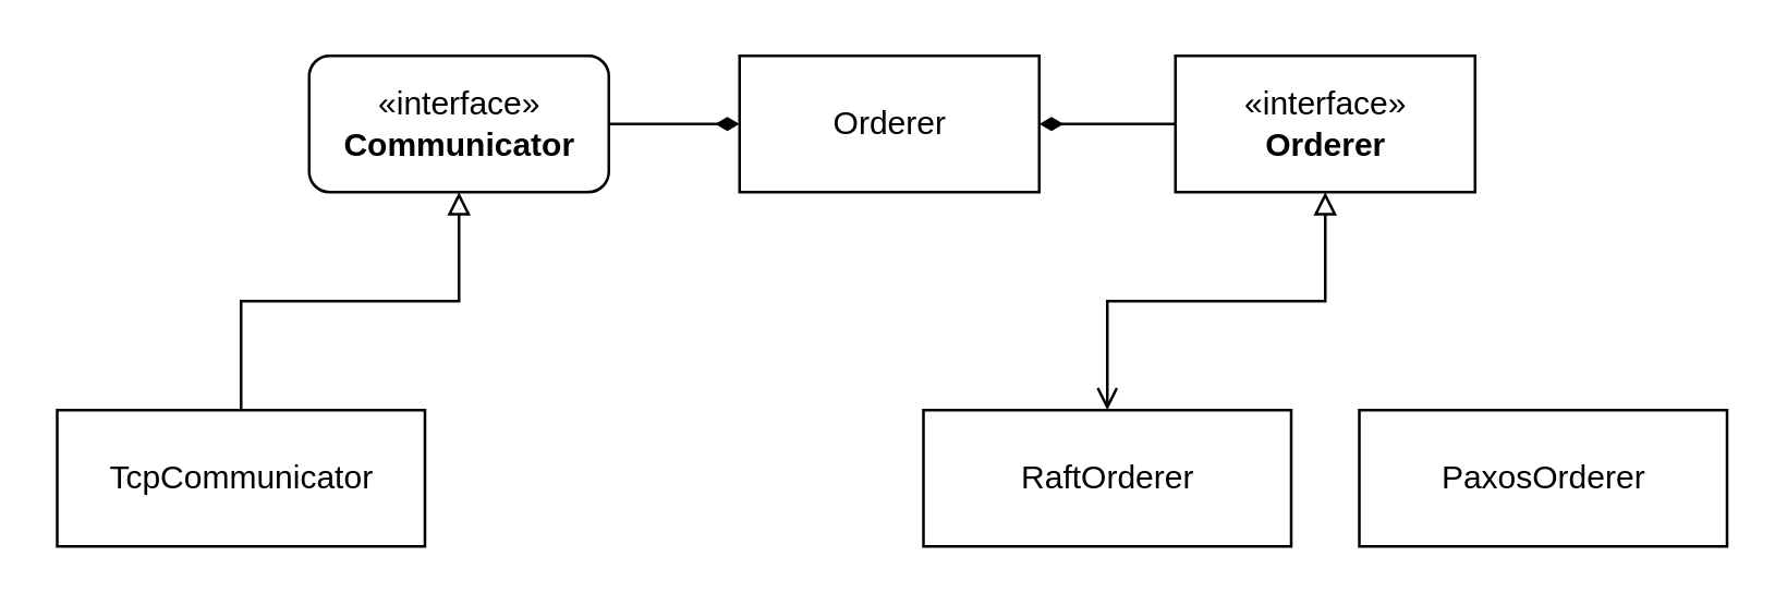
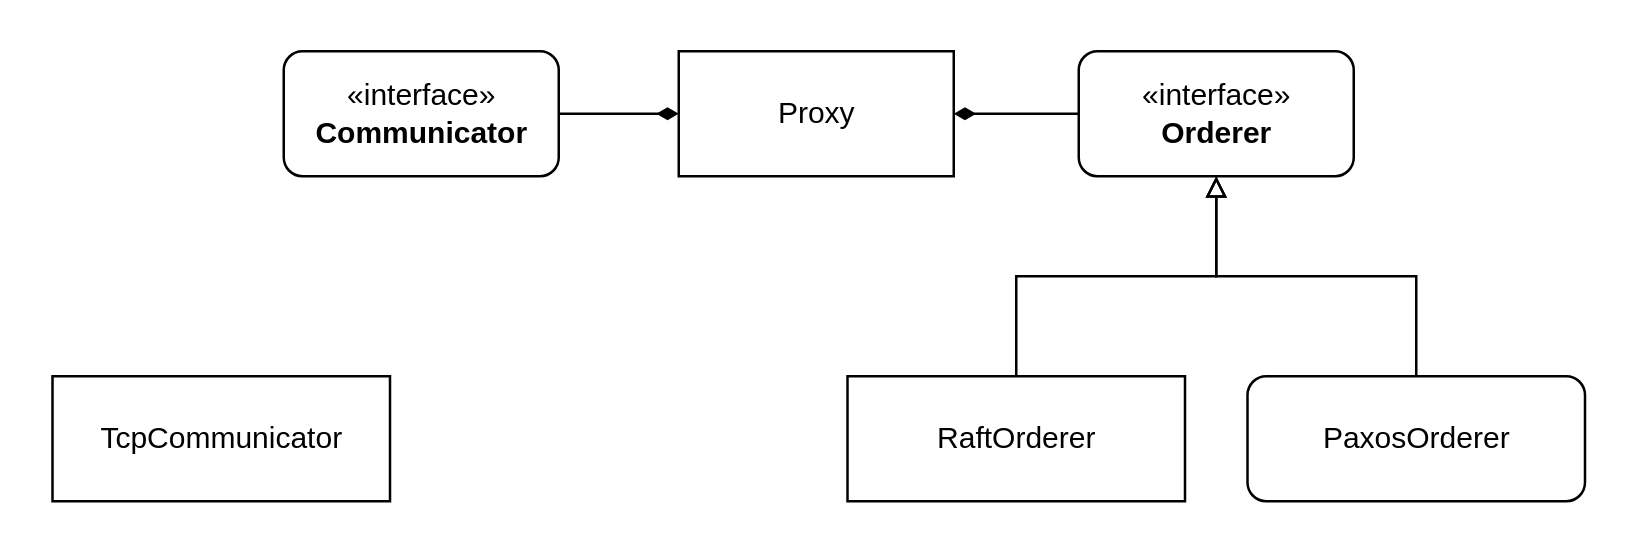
  <mxCell id="0" />
  <mxCell id="1" parent="0" />
  <mxCell id="2" style="edgeStyle=orthogonalEdgeStyle;rounded=0;orthogonalLoop=1;jettySize=auto;html=1;endArrow=none;endFill=0;startArrow=diamondThin;startFill=1;" edge="1" parent="1" source="4" target="6"><mxGeometry relative="1" as="geometry" /></mxCell>
  <mxCell id="3" style="edgeStyle=orthogonalEdgeStyle;rounded=0;orthogonalLoop=1;jettySize=auto;html=1;startArrow=diamondThin;startFill=1;endArrow=none;endFill=0;" edge="1" parent="1" source="4" target="9"><mxGeometry relative="1" as="geometry" /></mxCell>
- <mxCell id="4" value="Orderer" style="html=1;" vertex="1" parent="1"><mxGeometry x="271" y="20" width="110" height="50" as="geometry" /></mxCell>
- <mxCell id="5" style="edgeStyle=orthogonalEdgeStyle;rounded=0;orthogonalLoop=1;jettySize=auto;html=1;startArrow=block;startFill=0;endArrow=none;endFill=0;" edge="1" parent="1" source="6" target="11"><mxGeometry relative="1" as="geometry" /></mxCell>
+ <mxCell id="4" value="Proxy" style="html=1;" vertex="1" parent="1"><mxGeometry x="271" y="20" width="110" height="50" as="geometry" /></mxCell>
  <mxCell id="6" value="«interface»&lt;br&gt;&lt;b&gt;Communicator&lt;/b&gt;" style="html=1;rounded=1;" vertex="1" parent="1"><mxGeometry x="113" y="20" width="110" height="50" as="geometry" /></mxCell>
- <mxCell id="7" style="edgeStyle=orthogonalEdgeStyle;rounded=0;orthogonalLoop=1;jettySize=auto;html=1;startArrow=block;startFill=0;endArrow=open;endFill=0;" edge="1" parent="1" source="9" target="13"><mxGeometry relative="1" as="geometry" /></mxCell>
- <mxCell id="9" value="«interface»&lt;br&gt;&lt;b&gt;Orderer&lt;/b&gt;" style="html=1;" vertex="1" parent="1"><mxGeometry x="431" y="20" width="110" height="50" as="geometry" /></mxCell>
+ <mxCell id="7" style="edgeStyle=orthogonalEdgeStyle;rounded=0;orthogonalLoop=1;jettySize=auto;html=1;startArrow=block;startFill=0;endArrow=none;endFill=0;" edge="1" parent="1" source="9" target="13"><mxGeometry relative="1" as="geometry" /></mxCell>
+ <mxCell id="8" style="edgeStyle=orthogonalEdgeStyle;rounded=0;orthogonalLoop=1;jettySize=auto;html=1;startArrow=block;startFill=0;endArrow=none;endFill=0;" edge="1" parent="1" source="9" target="14"><mxGeometry relative="1" as="geometry" /></mxCell>
+ <mxCell id="9" value="«interface»&lt;br&gt;&lt;b&gt;Orderer&lt;/b&gt;" style="html=1;rounded=1;" vertex="1" parent="1"><mxGeometry x="431" y="20" width="110" height="50" as="geometry" /></mxCell>
  <mxCell id="10" value="" style="group" vertex="1" connectable="0" parent="1"><mxGeometry x="20.5" y="150" width="295" height="50" as="geometry" /></mxCell>
  <mxCell id="11" value="TcpCommunicator" style="html=1;fontStyle=0" vertex="1" parent="10"><mxGeometry width="135" height="50" as="geometry" /></mxCell>
  <mxCell id="12" value="" style="group;container=1;" vertex="1" connectable="0" parent="1"><mxGeometry x="338.5" y="150" width="295" height="50" as="geometry" /></mxCell>
  <mxCell id="13" value="RaftOrderer" style="html=1;fontStyle=0" vertex="1" parent="12"><mxGeometry width="135" height="50" as="geometry" /></mxCell>
- <mxCell id="14" value="PaxosOrderer" style="html=1;fontStyle=0" vertex="1" parent="12"><mxGeometry x="160" width="135" height="50" as="geometry" /></mxCell>
+ <mxCell id="14" value="PaxosOrderer" style="html=1;fontStyle=0;rounded=1;" vertex="1" parent="12"><mxGeometry x="160" width="135" height="50" as="geometry" /></mxCell>
